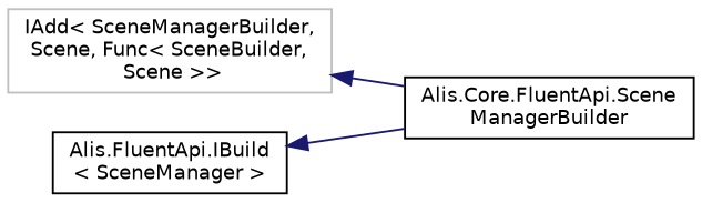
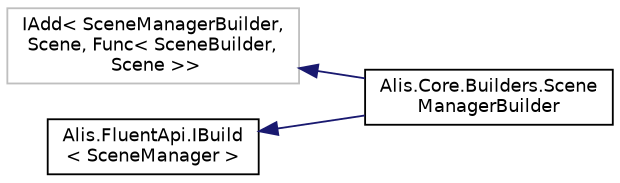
  digraph {
    rankdir=LR
    node [color=black fillcolor=white fontname=Helvetica fontsize=10 shape=record style=filled]
    edge [color=midnightblue dir=back fontname=Helvetica fontsize=10 labelfontname=Helvetica labelfontsize=10 style=solid]
    n1 [color=grey75 height=0.2 label="IAdd\< SceneManagerBuilder,\l Scene, Func\< SceneBuilder,\l Scene \>\>" width=0.4]
-   n2 [height=0.2 label="Alis.Core.FluentApi.Scene\lManagerBuilder" width=0.4]
+   n2 [height=0.2 label="Alis.Core.Builders.Scene\lManagerBuilder" width=0.4]
    n3 [height=0.2 label="Alis.FluentApi.IBuild\l\< SceneManager \>" width=0.4]
    n1 -> n2
    n3 -> n2
  }
